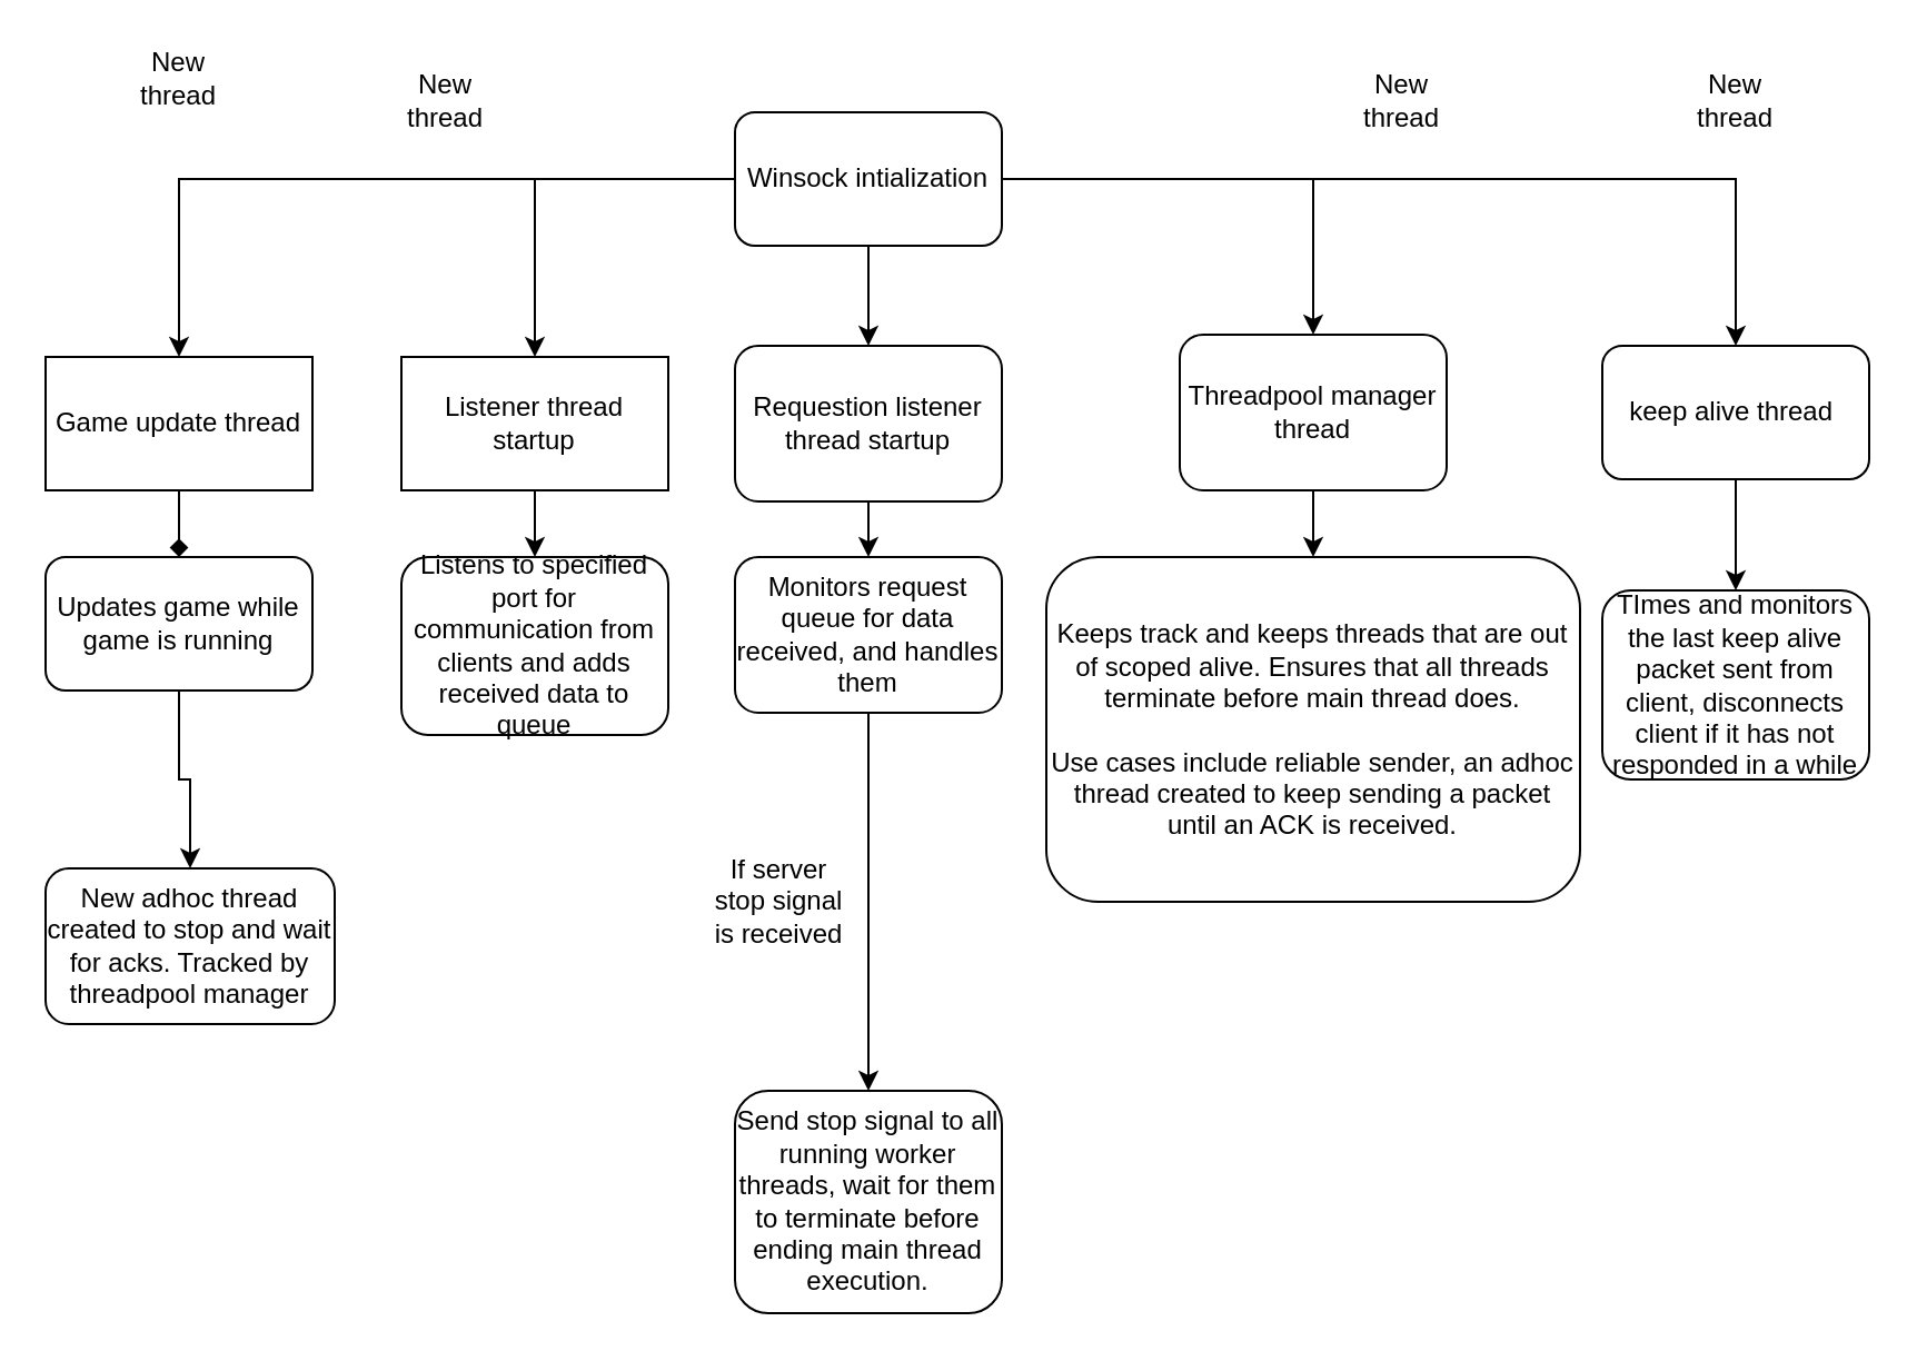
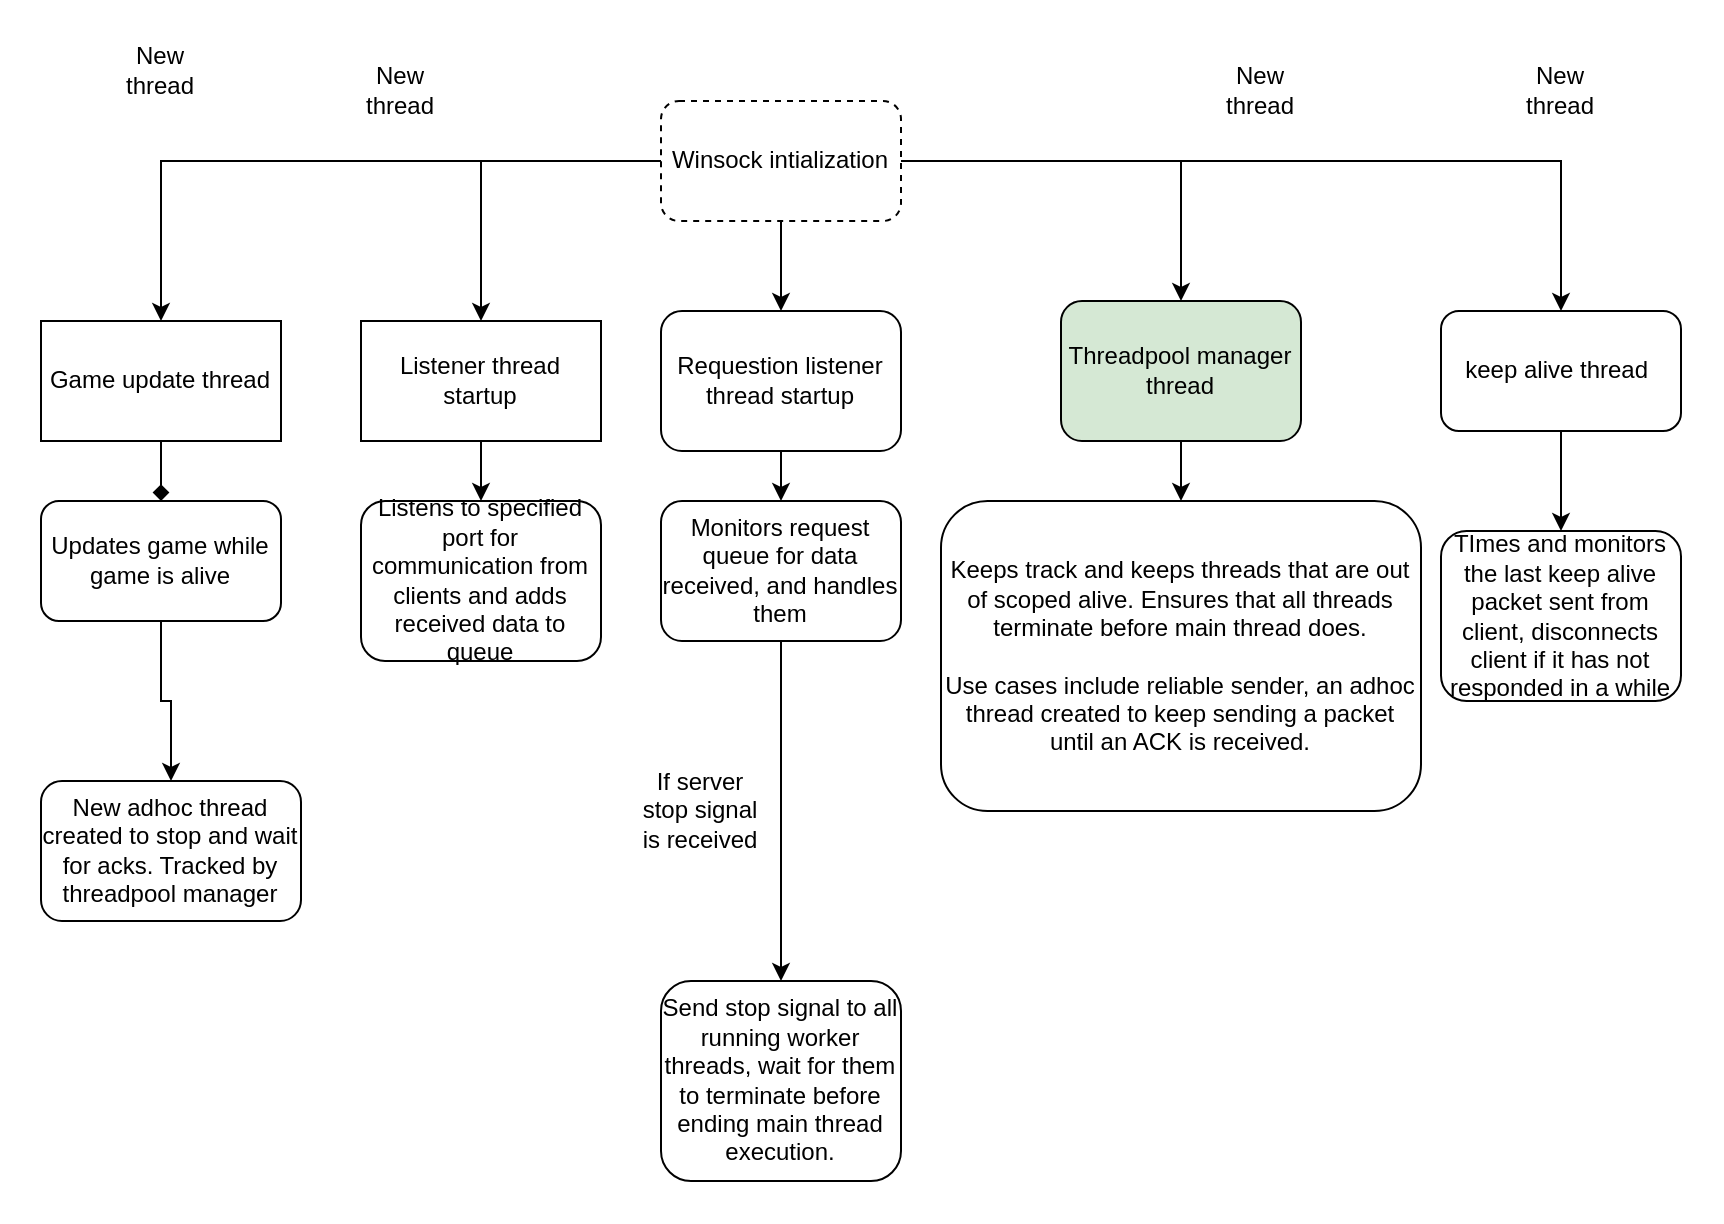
  <mxCell id="0" />
  <mxCell id="1" parent="0" />
  <mxCell id="2" value="" style="edgeStyle=orthogonalEdgeStyle;rounded=0;orthogonalLoop=1;jettySize=auto;html=1;" edge="1" parent="1" source="5" target="7"><mxGeometry relative="1" as="geometry" /></mxCell>
  <mxCell id="3" value="" style="edgeStyle=orthogonalEdgeStyle;rounded=0;orthogonalLoop=1;jettySize=auto;html=1;" edge="1" parent="1" source="5" target="16"><mxGeometry relative="1" as="geometry" /></mxCell>
  <mxCell id="4" value="" style="edgeStyle=orthogonalEdgeStyle;rounded=0;orthogonalLoop=1;jettySize=auto;html=1;" edge="1" parent="1" source="5" target="20"><mxGeometry relative="1" as="geometry" /></mxCell>
- <mxCell id="5" value="Winsock intialization" style="whiteSpace=wrap;html=1;rounded=1;" vertex="1" parent="1"><mxGeometry x="330" y="50" width="120" height="60" as="geometry" /></mxCell>
+ <mxCell id="5" value="Winsock intialization" style="whiteSpace=wrap;html=1;rounded=1;dashed=1;" vertex="1" parent="1"><mxGeometry x="330" y="50" width="120" height="60" as="geometry" /></mxCell>
  <mxCell id="6" value="" style="edgeStyle=orthogonalEdgeStyle;rounded=0;orthogonalLoop=1;jettySize=auto;html=1;" edge="1" parent="1" source="7" target="11"><mxGeometry relative="1" as="geometry" /></mxCell>
  <mxCell id="7" value="Listener thread startup" style="whiteSpace=wrap;html=1;rounded=0;" vertex="1" parent="1"><mxGeometry x="180" y="160" width="120" height="60" as="geometry" /></mxCell>
  <mxCell id="8" value="" style="edgeStyle=orthogonalEdgeStyle;rounded=0;orthogonalLoop=1;jettySize=auto;html=1;entryX=0.5;entryY=0;entryDx=0;entryDy=0;exitX=1;exitY=0.5;exitDx=0;exitDy=0;" edge="1" parent="1" source="5" target="10"><mxGeometry relative="1" as="geometry"><mxPoint x="390" y="140" as="sourcePoint" /><mxPoint x="520" y="120" as="targetPoint" /></mxGeometry></mxCell>
  <mxCell id="9" value="" style="edgeStyle=orthogonalEdgeStyle;rounded=0;orthogonalLoop=1;jettySize=auto;html=1;" edge="1" parent="1" source="10" target="12"><mxGeometry relative="1" as="geometry" /></mxCell>
- <mxCell id="10" value="Threadpool manager thread" style="rounded=1;whiteSpace=wrap;html=1;" vertex="1" parent="1"><mxGeometry x="530" y="150" width="120" height="70" as="geometry" /></mxCell>
+ <mxCell id="10" value="Threadpool manager thread" style="rounded=1;whiteSpace=wrap;html=1;fillColor=#d5e8d4;" vertex="1" parent="1"><mxGeometry x="530" y="150" width="120" height="70" as="geometry" /></mxCell>
  <mxCell id="11" value="Listens to specified port for communication from clients and adds received data to queue" style="whiteSpace=wrap;html=1;rounded=1;" vertex="1" parent="1"><mxGeometry x="180" y="250" width="120" height="80" as="geometry" /></mxCell>
  <mxCell id="12" value="Keeps track and keeps threads that are out of scoped alive. Ensures that all threads terminate before main thread does.&lt;br&gt;&lt;br&gt;Use cases include reliable sender, an adhoc thread created to keep sending a packet until an ACK is received." style="rounded=1;whiteSpace=wrap;html=1;" vertex="1" parent="1"><mxGeometry x="470" y="250" width="240" height="155" as="geometry" /></mxCell>
  <mxCell id="13" value="New thread" style="text;html=1;align=center;verticalAlign=middle;whiteSpace=wrap;rounded=0;" vertex="1" parent="1"><mxGeometry x="170" y="30" width="60" height="30" as="geometry" /></mxCell>
  <mxCell id="14" value="New thread" style="text;html=1;align=center;verticalAlign=middle;whiteSpace=wrap;rounded=0;" vertex="1" parent="1"><mxGeometry x="600" y="30" width="60" height="30" as="geometry" /></mxCell>
  <mxCell id="15" value="" style="edgeStyle=orthogonalEdgeStyle;rounded=0;orthogonalLoop=1;jettySize=auto;html=1;" edge="1" parent="1" source="16" target="17"><mxGeometry relative="1" as="geometry" /></mxCell>
  <mxCell id="16" value="keep alive thread&amp;nbsp;" style="whiteSpace=wrap;html=1;rounded=1;" vertex="1" parent="1"><mxGeometry x="720" y="155" width="120" height="60" as="geometry" /></mxCell>
  <mxCell id="17" value="TImes and monitors the last keep alive packet sent from client, disconnects client if it has not responded in a while" style="whiteSpace=wrap;html=1;rounded=1;" vertex="1" parent="1"><mxGeometry x="720" y="265" width="120" height="85" as="geometry" /></mxCell>
  <mxCell id="18" value="New thread" style="text;html=1;align=center;verticalAlign=middle;whiteSpace=wrap;rounded=0;" vertex="1" parent="1"><mxGeometry x="750" y="30" width="60" height="30" as="geometry" /></mxCell>
  <mxCell id="19" value="" style="edgeStyle=orthogonalEdgeStyle;rounded=0;orthogonalLoop=1;jettySize=auto;html=1;" edge="1" parent="1" source="20" target="22"><mxGeometry relative="1" as="geometry" /></mxCell>
  <mxCell id="20" value="Requestion listener thread startup" style="rounded=1;whiteSpace=wrap;html=1;" vertex="1" parent="1"><mxGeometry x="330" y="155" width="120" height="70" as="geometry" /></mxCell>
  <mxCell id="21" value="" style="edgeStyle=orthogonalEdgeStyle;rounded=0;orthogonalLoop=1;jettySize=auto;html=1;" edge="1" parent="1" source="22" target="28"><mxGeometry relative="1" as="geometry" /></mxCell>
  <mxCell id="22" value="Monitors request queue for data received, and handles them" style="rounded=1;whiteSpace=wrap;html=1;" vertex="1" parent="1"><mxGeometry x="330" y="250" width="120" height="70" as="geometry" /></mxCell>
  <mxCell id="23" value="" style="edgeStyle=orthogonalEdgeStyle;rounded=0;orthogonalLoop=1;jettySize=auto;html=1;endArrow=diamond;" edge="1" parent="1" source="24" target="27"><mxGeometry relative="1" as="geometry" /></mxCell>
  <mxCell id="24" value="Game update thread" style="whiteSpace=wrap;html=1;rounded=0;" vertex="1" parent="1"><mxGeometry x="20" y="160" width="120" height="60" as="geometry" /></mxCell>
  <mxCell id="25" value="" style="endArrow=classic;html=1;rounded=0;entryX=0.5;entryY=0;entryDx=0;entryDy=0;" edge="1" parent="1" target="24"><mxGeometry width="50" height="50" relative="1" as="geometry"><mxPoint x="240" y="80" as="sourcePoint" /><mxPoint x="460" y="330" as="targetPoint" /><Array as="points"><mxPoint x="80" y="80" /></Array></mxGeometry></mxCell>
  <mxCell id="26" value="" style="edgeStyle=orthogonalEdgeStyle;rounded=0;orthogonalLoop=1;jettySize=auto;html=1;" edge="1" parent="1" source="27" target="31"><mxGeometry relative="1" as="geometry" /></mxCell>
- <mxCell id="27" value="Updates game while game is running" style="whiteSpace=wrap;html=1;rounded=1;" vertex="1" parent="1"><mxGeometry x="20" y="250" width="120" height="60" as="geometry" /></mxCell>
+ <mxCell id="27" value="Updates game while game is alive" style="whiteSpace=wrap;html=1;rounded=1;" vertex="1" parent="1"><mxGeometry x="20" y="250" width="120" height="60" as="geometry" /></mxCell>
  <mxCell id="28" value="Send stop signal to all running worker threads, wait for them to terminate before ending main thread execution." style="whiteSpace=wrap;html=1;rounded=1;" vertex="1" parent="1"><mxGeometry x="330" y="490" width="120" height="100" as="geometry" /></mxCell>
  <mxCell id="29" value="New thread" style="text;html=1;align=center;verticalAlign=middle;whiteSpace=wrap;rounded=0;" vertex="1" parent="1"><mxGeometry x="50" y="20" width="60" height="30" as="geometry" /></mxCell>
  <mxCell id="30" value="If server stop signal is received" style="text;html=1;align=center;verticalAlign=middle;whiteSpace=wrap;rounded=0;" vertex="1" parent="1"><mxGeometry x="320" y="390" width="60" height="30" as="geometry" /></mxCell>
  <mxCell id="31" value="New adhoc thread created to stop and wait for acks. Tracked by threadpool manager" style="whiteSpace=wrap;html=1;rounded=1;" vertex="1" parent="1"><mxGeometry x="20" y="390" width="130" height="70" as="geometry" /></mxCell>
